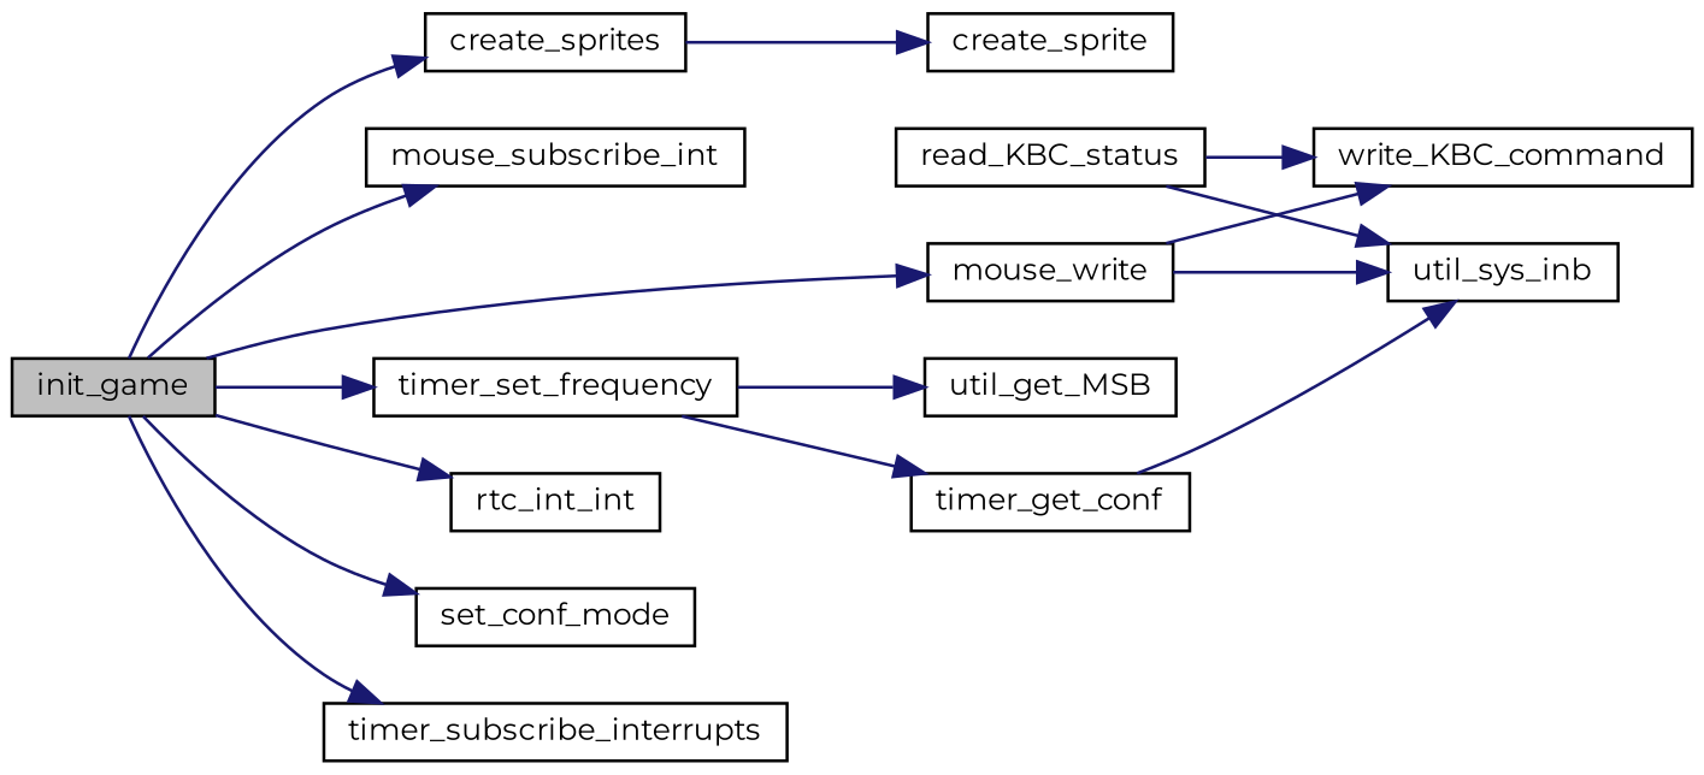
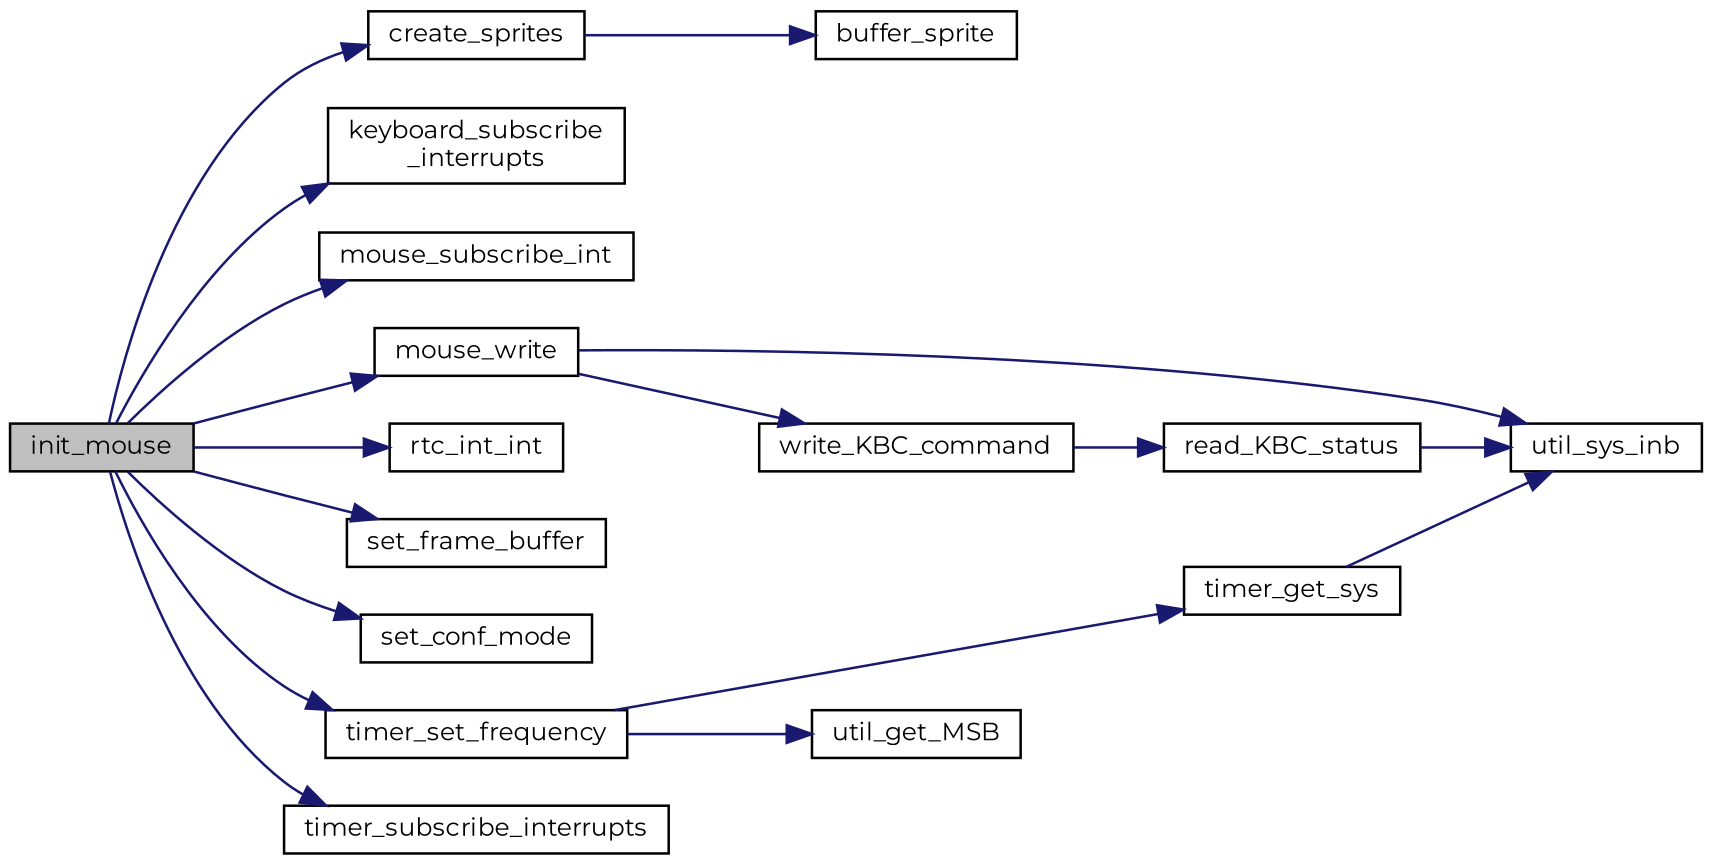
  digraph {
    fontname=Montserrat
    rankdir=LR
    node [color=black fillcolor=white fontname=Montserrat fontsize=10 shape=record style=filled]
    edge [color=midnightblue fontname=Montserrat fontsize=10 labelfontname=Helvetica labelfontsize=10 style=solid]
-   n1 [fillcolor=grey75 fontcolor=black height=0.2 label=init_game width=0.4]
+   n1 [fillcolor=grey75 fontcolor=black height=0.2 label=init_mouse width=0.4]
    n2 [height=0.2 label=create_sprites width=0.4]
+   n3 [height=0.2 label="keyboard_subscribe\l_interrupts" width=0.4]
    n4 [height=0.2 label=mouse_subscribe_int width=0.4]
    n5 [height=0.2 label=mouse_write width=0.4]
    n6 [height=0.2 label=rtc_int_int width=0.4]
+   n7 [height=0.2 label=set_frame_buffer width=0.4]
    n8 [height=0.2 label=set_conf_mode width=0.4]
    n9 [height=0.2 label=timer_set_frequency width=0.4]
    n10 [height=0.2 label=timer_subscribe_interrupts width=0.4]
-   n11 [height=0.2 label=create_sprite width=0.4]
+   n11 [height=0.2 label=buffer_sprite width=0.4]
    n12 [height=0.2 label=util_sys_inb width=0.4]
    n13 [height=0.2 label=write_KBC_command width=0.4]
-   n14 [height=0.2 label=timer_get_conf width=0.4]
+   n14 [height=0.2 label=timer_get_sys width=0.4]
    n15 [height=0.2 label=util_get_MSB width=0.4]
    n16 [height=0.2 label=read_KBC_status width=0.4]
    n1 -> n2
+   n1 -> n3
    n1 -> n4
    n1 -> n5
    n1 -> n6
+   n1 -> n7
    n1 -> n8
    n1 -> n9
    n1 -> n10
    n2 -> n11
    n5 -> n12
    n5 -> n13
    n9 -> n14
    n9 -> n15
-   n16 -> n13
+   n13 -> n16
    n14 -> n12
    n16 -> n12
  }
